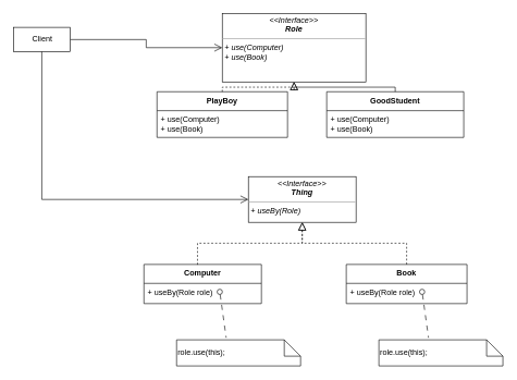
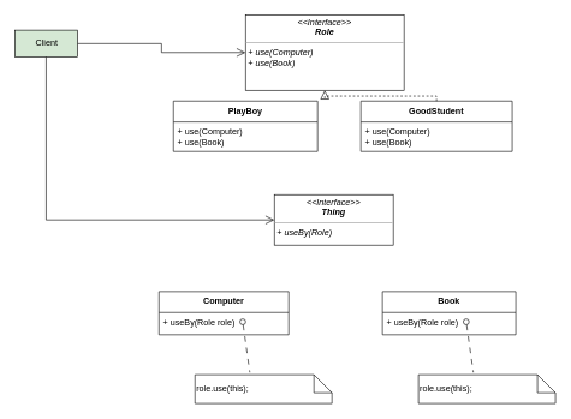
  <mxCell id="0" />
  <mxCell id="1" parent="0" />
  <mxCell id="2" value="&lt;p style=&quot;margin:0px;margin-top:4px;text-align:center;&quot;&gt;&lt;i&gt;&amp;lt;&amp;lt;Interface&amp;gt;&amp;gt;&lt;br&gt;&lt;b&gt;Role&lt;/b&gt;&lt;br&gt;&lt;/i&gt;&lt;/p&gt;&lt;hr size=&quot;1&quot;&gt;&lt;p style=&quot;margin:0px;margin-left:4px;&quot;&gt;&lt;/p&gt;&lt;p style=&quot;margin:0px;margin-left:4px;&quot;&gt;&lt;i&gt;+ use(Computer)&lt;/i&gt;&lt;br&gt;&lt;/p&gt;&lt;p style=&quot;margin:0px;margin-left:4px;&quot;&gt;&lt;i style=&quot;border-color: var(--border-color);&quot;&gt;+ use(Book)&lt;/i&gt;&lt;i&gt;&lt;br&gt;&lt;/i&gt;&lt;/p&gt;" style="verticalAlign=top;align=left;overflow=fill;fontSize=12;fontFamily=Helvetica;html=1;" vertex="1" parent="1"><mxGeometry x="340" y="20" width="220" height="105" as="geometry" /></mxCell>
  <mxCell id="3" value="PlayBoy" style="swimlane;fontStyle=1;align=center;verticalAlign=top;childLayout=stackLayout;horizontal=1;startSize=29;horizontalStack=0;resizeParent=1;resizeParentMax=0;resizeLast=0;collapsible=1;marginBottom=0;" vertex="1" parent="1"><mxGeometry x="240" y="140" width="200" height="70" as="geometry" /></mxCell>
  <mxCell id="4" value="+ use(Computer)&#10;+ use(Book)" style="text;strokeColor=none;fillColor=none;align=left;verticalAlign=top;spacingLeft=4;spacingRight=4;overflow=hidden;rotatable=0;points=[[0,0.5],[1,0.5]];portConstraint=eastwest;fontStyle=0" vertex="1" parent="3"><mxGeometry y="29" width="200" height="41" as="geometry" /></mxCell>
  <mxCell id="5" value="GoodStudent" style="swimlane;fontStyle=1;align=center;verticalAlign=top;childLayout=stackLayout;horizontal=1;startSize=29;horizontalStack=0;resizeParent=1;resizeParentMax=0;resizeLast=0;collapsible=1;marginBottom=0;" vertex="1" parent="1"><mxGeometry x="500" y="140" width="210" height="70" as="geometry" /></mxCell>
  <mxCell id="6" value="+ use(Computer)&#10;+ use(Book)" style="text;strokeColor=none;fillColor=none;align=left;verticalAlign=top;spacingLeft=4;spacingRight=4;overflow=hidden;rotatable=0;points=[[0,0.5],[1,0.5]];portConstraint=eastwest;fontStyle=0" vertex="1" parent="5"><mxGeometry y="29" width="210" height="41" as="geometry" /></mxCell>
  <mxCell id="7" value="&lt;p style=&quot;margin:0px;margin-top:4px;text-align:center;&quot;&gt;&lt;i&gt;&amp;lt;&amp;lt;Interface&amp;gt;&amp;gt;&lt;br&gt;&lt;b&gt;Thing&lt;/b&gt;&lt;br&gt;&lt;/i&gt;&lt;/p&gt;&lt;hr size=&quot;1&quot;&gt;&lt;p style=&quot;margin:0px;margin-left:4px;&quot;&gt;&lt;/p&gt;&lt;p style=&quot;margin:0px;margin-left:4px;&quot;&gt;&lt;i&gt;+ useBy(Role)&lt;/i&gt;&lt;/p&gt;" style="verticalAlign=top;align=left;overflow=fill;fontSize=12;fontFamily=Helvetica;html=1;" vertex="1" parent="1"><mxGeometry x="380" y="270" width="165" height="70" as="geometry" /></mxCell>
  <mxCell id="8" style="edgeStyle=orthogonalEdgeStyle;rounded=0;orthogonalLoop=1;jettySize=auto;html=1;endArrow=open;endFill=0;endSize=10;entryX=0;entryY=0.5;entryDx=0;entryDy=0;" edge="1" parent="1" source="9" target="2"><mxGeometry relative="1" as="geometry"><mxPoint x="220" y="60" as="targetPoint" /></mxGeometry></mxCell>
- <mxCell id="9" value="Client" style="html=1;" vertex="1" parent="1"><mxGeometry x="20" y="41.38" width="87" height="37.25" as="geometry" /></mxCell>
+ <mxCell id="9" value="Client" style="html=1;fillColor=#d5e8d4;" vertex="1" parent="1"><mxGeometry x="20" y="41.38" width="87" height="37.25" as="geometry" /></mxCell>
  <mxCell id="10" value="Computer" style="swimlane;fontStyle=1;align=center;verticalAlign=top;childLayout=stackLayout;horizontal=1;startSize=29;horizontalStack=0;resizeParent=1;resizeParentMax=0;resizeLast=0;collapsible=1;marginBottom=0;" vertex="1" parent="1"><mxGeometry x="220" y="404.5" width="180" height="60" as="geometry" /></mxCell>
  <mxCell id="11" value="+ useBy(Role role)" style="text;strokeColor=none;fillColor=none;align=left;verticalAlign=top;spacingLeft=4;spacingRight=4;overflow=hidden;rotatable=0;points=[[0,0.5],[1,0.5]];portConstraint=eastwest;fontStyle=0" vertex="1" parent="10"><mxGeometry y="29" width="180" height="31" as="geometry" /></mxCell>
  <mxCell id="12" value="Book" style="swimlane;fontStyle=1;align=center;verticalAlign=top;childLayout=stackLayout;horizontal=1;startSize=29;horizontalStack=0;resizeParent=1;resizeParentMax=0;resizeLast=0;collapsible=1;marginBottom=0;" vertex="1" parent="1"><mxGeometry x="530" y="404.5" width="185" height="60" as="geometry" /></mxCell>
  <mxCell id="13" value="+ useBy(Role role)" style="text;strokeColor=none;fillColor=none;align=left;verticalAlign=top;spacingLeft=4;spacingRight=4;overflow=hidden;rotatable=0;points=[[0,0.5],[1,0.5]];portConstraint=eastwest;fontStyle=0" vertex="1" parent="12"><mxGeometry y="29" width="185" height="31" as="geometry" /></mxCell>
- <mxCell id="14" value="" style="endArrow=block;endSize=10;endFill=0;shadow=0;strokeWidth=1;rounded=0;edgeStyle=elbowEdgeStyle;elbow=vertical;entryX=0.5;entryY=1;entryDx=0;entryDy=0;labelBackgroundColor=none;fontColor=default;dashed=1;" edge="1" parent="1" source="3" target="2"><mxGeometry width="160" relative="1" as="geometry"><mxPoint x="303" y="214" as="sourcePoint" /><mxPoint x="302" y="132" as="targetPoint" /></mxGeometry></mxCell>
- <mxCell id="15" value="" style="endArrow=block;endSize=10;endFill=0;shadow=0;strokeWidth=1;rounded=0;edgeStyle=elbowEdgeStyle;elbow=vertical;labelBackgroundColor=none;fontColor=default;dashed=0;" edge="1" parent="1" source="5" target="2"><mxGeometry width="160" relative="1" as="geometry"><mxPoint x="313" y="224" as="sourcePoint" /><mxPoint x="312" y="142" as="targetPoint" /></mxGeometry></mxCell>
- <mxCell id="16" value="" style="endArrow=block;endSize=10;endFill=0;shadow=0;strokeWidth=1;rounded=0;edgeStyle=elbowEdgeStyle;elbow=vertical;entryX=0.5;entryY=1;entryDx=0;entryDy=0;exitX=0.5;exitY=0;exitDx=0;exitDy=0;labelBackgroundColor=none;fontColor=default;dashed=1;" edge="1" parent="1" source="12" target="7"><mxGeometry width="160" relative="1" as="geometry"><mxPoint x="323" y="234" as="sourcePoint" /><mxPoint x="322" y="152" as="targetPoint" /></mxGeometry></mxCell>
- <mxCell id="17" value="" style="endArrow=block;endSize=10;endFill=0;shadow=0;strokeWidth=1;rounded=0;edgeStyle=elbowEdgeStyle;elbow=vertical;entryX=0.5;entryY=1;entryDx=0;entryDy=0;exitX=0.456;exitY=0.007;exitDx=0;exitDy=0;labelBackgroundColor=none;fontColor=default;exitPerimeter=0;dashed=1;" edge="1" parent="1" source="10" target="7"><mxGeometry width="160" relative="1" as="geometry"><mxPoint x="633" y="415" as="sourcePoint" /><mxPoint x="473" y="350" as="targetPoint" /></mxGeometry></mxCell>
+ <mxCell id="15" value="" style="endArrow=block;endSize=10;endFill=0;shadow=0;strokeWidth=1;rounded=0;edgeStyle=elbowEdgeStyle;elbow=vertical;labelBackgroundColor=none;fontColor=default;dashed=1;" edge="1" parent="1" source="5" target="2"><mxGeometry width="160" relative="1" as="geometry"><mxPoint x="313" y="224" as="sourcePoint" /><mxPoint x="312" y="142" as="targetPoint" /></mxGeometry></mxCell>
  <mxCell id="18" value="&lt;div style=&quot;border-color: var(--border-color);&quot;&gt;role.use(this);&lt;/div&gt;" style="shape=note2;boundedLbl=1;whiteSpace=wrap;html=1;size=25;verticalAlign=middle;align=left;labelPosition=center;verticalLabelPosition=middle;" vertex="1" parent="1"><mxGeometry x="270" y="520" width="190" height="40" as="geometry" /></mxCell>
  <mxCell id="19" value="" style="html=1;verticalAlign=bottom;labelBackgroundColor=none;startArrow=oval;startFill=0;startSize=8;endArrow=none;rounded=0;dashed=1;dashPattern=8 8;entryX=0.4;entryY=-0.08;entryDx=0;entryDy=0;entryPerimeter=0;" edge="1" parent="1" target="18"><mxGeometry x="-0.055" y="19" relative="1" as="geometry"><mxPoint x="336.201" y="446.5" as="sourcePoint" /><mxPoint x="365.5" y="492" as="targetPoint" /><mxPoint x="-1" as="offset" /></mxGeometry></mxCell>
  <mxCell id="20" value="&lt;div style=&quot;border-color: var(--border-color);&quot;&gt;role.use(this);&lt;br&gt;&lt;/div&gt;" style="shape=note2;boundedLbl=1;whiteSpace=wrap;html=1;size=25;verticalAlign=middle;align=left;labelPosition=center;verticalLabelPosition=middle;" vertex="1" parent="1"><mxGeometry x="580" y="520" width="190" height="40" as="geometry" /></mxCell>
  <mxCell id="21" value="" style="html=1;verticalAlign=bottom;labelBackgroundColor=none;startArrow=oval;startFill=0;startSize=8;endArrow=none;rounded=0;dashed=1;dashPattern=8 8;entryX=0.4;entryY=-0.08;entryDx=0;entryDy=0;entryPerimeter=0;" edge="1" parent="1" target="20"><mxGeometry x="-0.055" y="19" relative="1" as="geometry"><mxPoint x="646.201" y="446.5" as="sourcePoint" /><mxPoint x="675.5" y="492" as="targetPoint" /><mxPoint x="-1" as="offset" /></mxGeometry></mxCell>
  <mxCell id="22" style="edgeStyle=orthogonalEdgeStyle;rounded=0;orthogonalLoop=1;jettySize=auto;html=1;endArrow=open;endFill=0;endSize=10;entryX=0;entryY=0.5;entryDx=0;entryDy=0;exitX=0.5;exitY=1;exitDx=0;exitDy=0;" edge="1" parent="1" source="9" target="7"><mxGeometry relative="1" as="geometry"><mxPoint x="350" y="70" as="targetPoint" /><mxPoint x="117" y="70" as="sourcePoint" /></mxGeometry></mxCell>
